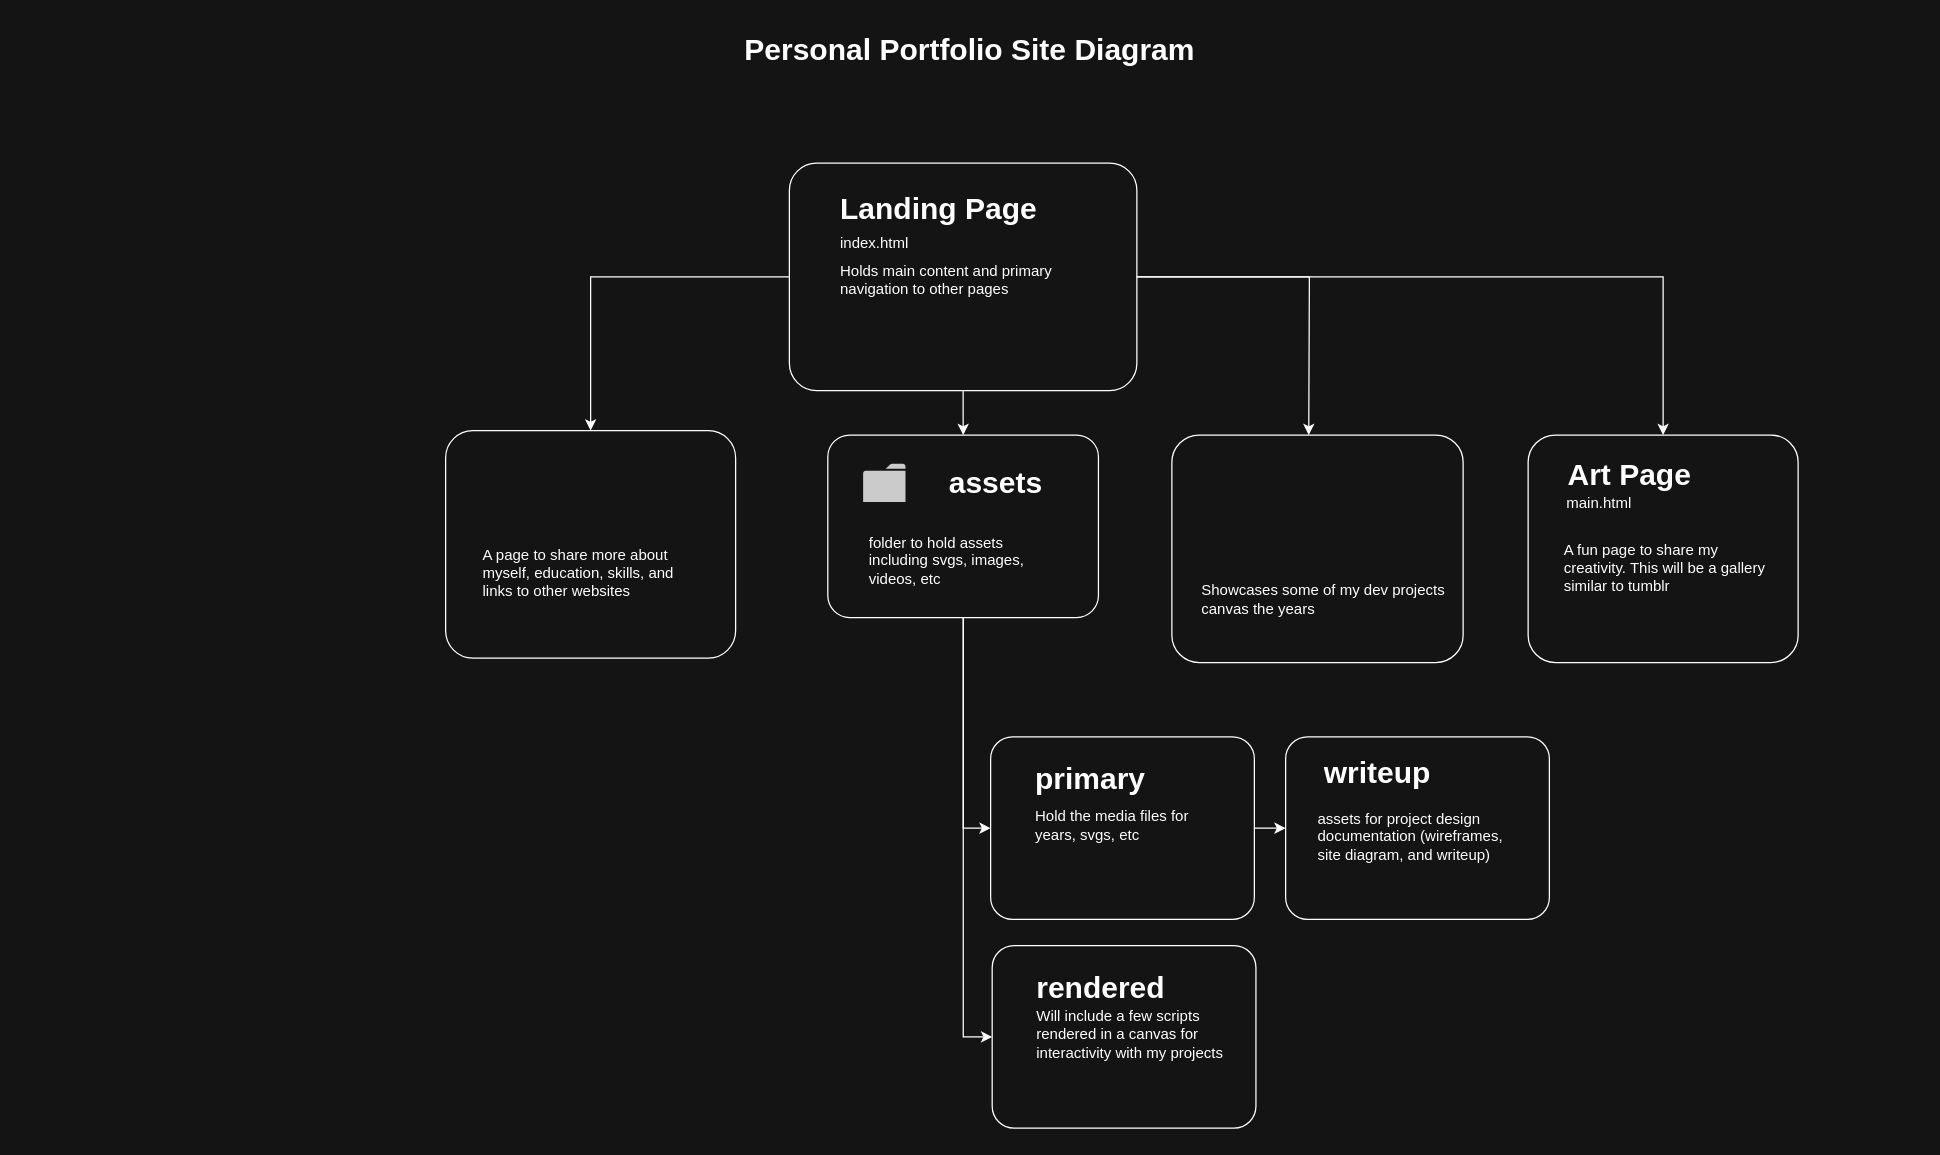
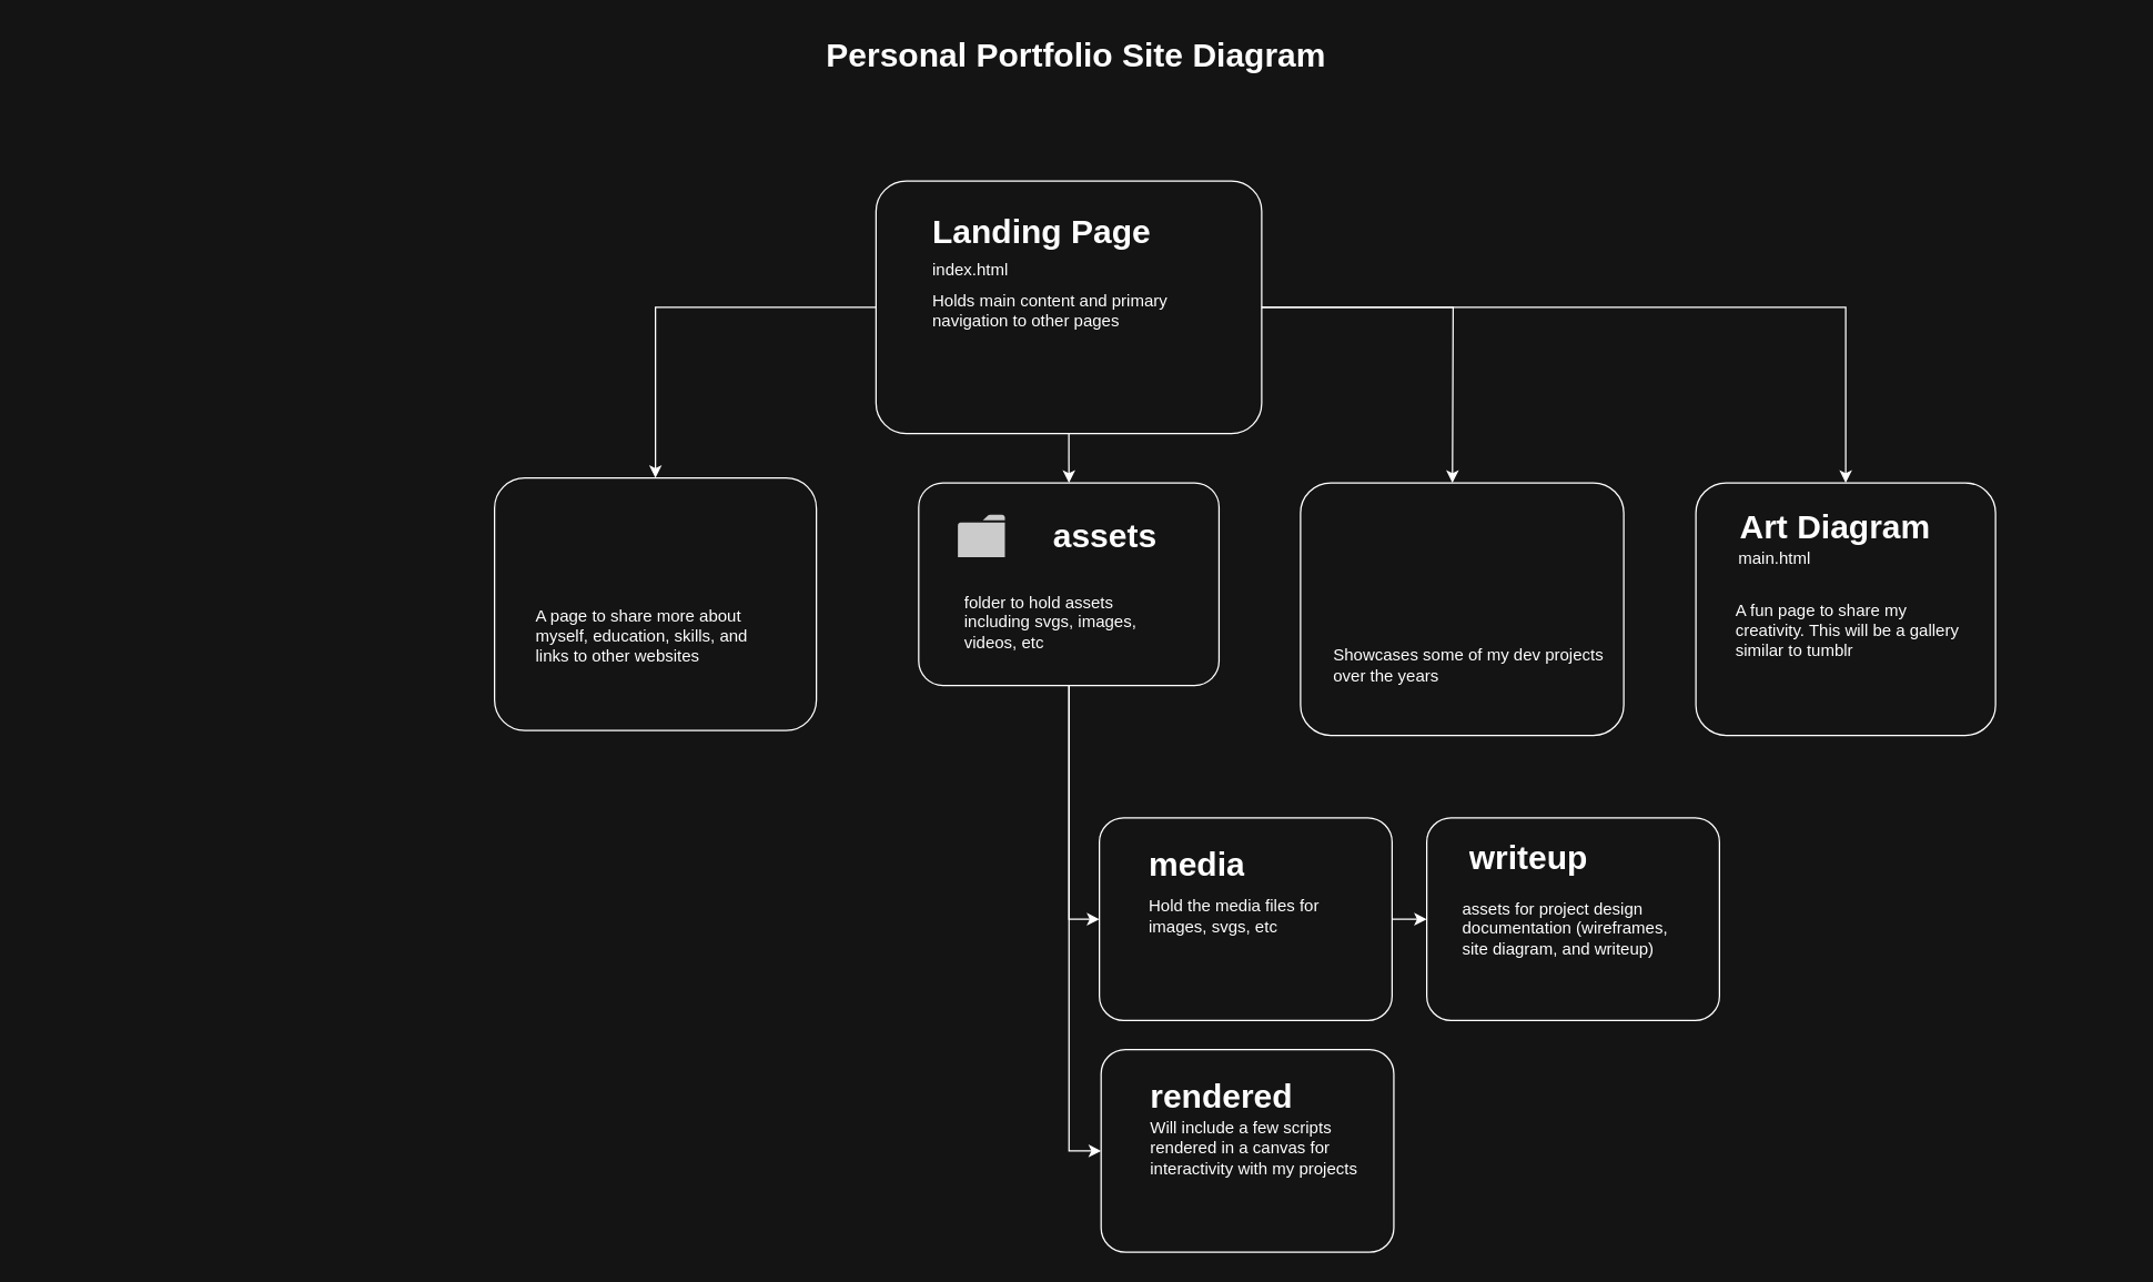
  <mxCell id="0" style=";html=1;" />
  <mxCell id="1" style=";html=1;" parent="0" />
  <mxCell id="2" value="&lt;font color=&quot;#ffffff&quot;&gt;Personal Portfolio Site Diagram&lt;/font&gt;" style="text;html=1;fontSize=24;fontStyle=1;verticalAlign=middle;align=center;" parent="1" vertex="1"><mxGeometry x="20" y="20" width="1510" height="40" as="geometry" /></mxCell>
  <mxCell id="3" style="edgeStyle=orthogonalEdgeStyle;rounded=0;orthogonalLoop=1;jettySize=auto;html=1;entryX=0.5;entryY=0;entryDx=0;entryDy=0;strokeColor=#FFFFFF;" parent="1" source="7" target="12" edge="1"><mxGeometry relative="1" as="geometry"><mxPoint x="1424" y="224" as="targetPoint" /><Array as="points"><mxPoint x="861" y="220" /><mxPoint x="1267" y="221" /></Array></mxGeometry></mxCell>
  <mxCell id="4" style="edgeStyle=orthogonalEdgeStyle;rounded=0;orthogonalLoop=1;jettySize=auto;html=1;entryX=0.5;entryY=0;entryDx=0;entryDy=0;strokeColor=#FFFFFF;" parent="1" source="7" target="9" edge="1"><mxGeometry relative="1" as="geometry"><mxPoint x="99.727" y="235.455" as="targetPoint" /></mxGeometry></mxCell>
  <mxCell id="5" style="edgeStyle=orthogonalEdgeStyle;rounded=0;orthogonalLoop=1;jettySize=auto;html=1;entryX=0.5;entryY=0;entryDx=0;entryDy=0;strokeColor=#FFFFFF;" parent="1" source="7" edge="1"><mxGeometry relative="1" as="geometry"><mxPoint x="1046.5" y="347.5" as="targetPoint" /></mxGeometry></mxCell>
  <mxCell id="6" style="edgeStyle=orthogonalEdgeStyle;rounded=0;orthogonalLoop=1;jettySize=auto;html=1;strokeColor=#FFFFFF;" parent="1" source="7" target="23" edge="1"><mxGeometry relative="1" as="geometry" /></mxCell>
  <mxCell id="7" value="" style="rounded=1;whiteSpace=wrap;html=1;fillColor=none;arcSize=12;strokeColor=#FFFFFF;" parent="1" vertex="1"><mxGeometry x="631" y="130" width="278" height="182" as="geometry" /></mxCell>
  <mxCell id="8" value="&lt;p style=&quot;line-height: 70%;&quot;&gt;&lt;/p&gt;&lt;h1 style=&quot;line-height: 60%;&quot;&gt;&lt;font color=&quot;#ffffff&quot;&gt;Landing Page&lt;/font&gt;&lt;/h1&gt;&lt;div style=&quot;line-height: 60%;&quot;&gt;&lt;font color=&quot;#ffffff&quot;&gt;index.html&lt;/font&gt;&lt;/div&gt;&lt;p&gt;&lt;font color=&quot;#ffffff&quot;&gt;Holds main content and primary&amp;nbsp; navigation to other pages&lt;/font&gt;&lt;/p&gt;&lt;p&gt;&lt;/p&gt;" style="text;html=1;strokeColor=none;fillColor=none;spacing=5;spacingTop=-20;whiteSpace=wrap;overflow=hidden;rounded=0;" parent="1" vertex="1"><mxGeometry x="667" y="154" width="190" height="120" as="geometry" /></mxCell>
  <mxCell id="9" value="" style="rounded=1;whiteSpace=wrap;html=1;fillColor=none;arcSize=12;strokeColor=#FFFFFF;" parent="1" vertex="1"><mxGeometry x="356" y="344" width="232" height="182" as="geometry" /></mxCell>
  <mxCell id="10" style="edgeStyle=none;html=1;entryX=0;entryY=0.5;entryDx=0;entryDy=0;strokeColor=#FFFFFF;" parent="1" source="11" target="30" edge="1"><mxGeometry relative="1" as="geometry" /></mxCell>
  <mxCell id="11" value="" style="rounded=1;whiteSpace=wrap;html=1;fillColor=none;arcSize=12;strokeColor=#FFFFFF;" parent="1" vertex="1"><mxGeometry x="792" y="589" width="211" height="146" as="geometry" /></mxCell>
  <mxCell id="12" value="" style="rounded=1;whiteSpace=wrap;html=1;fillColor=none;arcSize=12;strokeColor=#FFFFFF;" parent="1" vertex="1"><mxGeometry x="1222" y="347.5" width="216" height="182" as="geometry" /></mxCell>
- <mxCell id="13" value="&lt;p style=&quot;line-height: 70%;&quot;&gt;&lt;/p&gt;&lt;h1 style=&quot;line-height: 100%;&quot;&gt;&lt;font color=&quot;#ffffff&quot;&gt;Art Page&lt;/font&gt;&lt;/h1&gt;&lt;p&gt;&lt;/p&gt;" style="text;html=1;strokeColor=none;fillColor=none;spacing=5;spacingTop=-20;whiteSpace=wrap;overflow=hidden;rounded=0;" parent="1" vertex="1"><mxGeometry x="1248.5" y="361.5" width="195" height="38.5" as="geometry" /></mxCell>
+ <mxCell id="13" value="&lt;p style=&quot;line-height: 70%;&quot;&gt;&lt;/p&gt;&lt;h1 style=&quot;line-height: 100%;&quot;&gt;&lt;font color=&quot;#ffffff&quot;&gt;Art Diagram&lt;/font&gt;&lt;/h1&gt;&lt;p&gt;&lt;/p&gt;" style="text;html=1;strokeColor=none;fillColor=none;spacing=5;spacingTop=-20;whiteSpace=wrap;overflow=hidden;rounded=0;" parent="1" vertex="1"><mxGeometry x="1248.5" y="361.5" width="195" height="38.5" as="geometry" /></mxCell>
  <mxCell id="14" value="&lt;font color=&quot;#ffffff&quot;&gt;A fun page to share my creativity. This will be a gallery similar to tumblr&lt;/font&gt;" style="text;html=1;strokeColor=none;fillColor=none;align=left;verticalAlign=middle;whiteSpace=wrap;rounded=0;" parent="1" vertex="1"><mxGeometry x="1248.5" y="428" width="171.5" height="52" as="geometry" /></mxCell>
  <mxCell id="15" value="&lt;font color=&quot;#ffffff&quot;&gt;main.html&lt;/font&gt;" style="text;html=1;strokeColor=none;fillColor=none;align=left;verticalAlign=middle;whiteSpace=wrap;rounded=0;" parent="1" vertex="1"><mxGeometry x="1251" y="391" width="93" height="21" as="geometry" /></mxCell>
  <mxCell id="16" value="" style="rounded=1;whiteSpace=wrap;html=1;fillColor=none;arcSize=12;strokeColor=#FFFFFF;" parent="1" vertex="1"><mxGeometry x="937" y="347.5" width="233" height="182" as="geometry" /></mxCell>
- <mxCell id="17" value="&lt;font color=&quot;#ffffff&quot;&gt;Showcases some of my dev projects canvas the years&lt;/font&gt;" style="text;html=1;strokeColor=none;fillColor=none;align=left;verticalAlign=middle;whiteSpace=wrap;rounded=0;" parent="1" vertex="1"><mxGeometry x="958.5" y="452.5" width="214" height="52" as="geometry" /></mxCell>
- <mxCell id="18" value="&lt;p style=&quot;line-height: 70%;&quot;&gt;&lt;/p&gt;&lt;h1 style=&quot;line-height: 100%;&quot;&gt;&lt;font color=&quot;#ffffff&quot;&gt;primary&lt;/font&gt;&lt;/h1&gt;&lt;p&gt;&lt;/p&gt;" style="text;html=1;strokeColor=none;fillColor=none;spacing=5;spacingTop=-20;whiteSpace=wrap;overflow=hidden;rounded=0;" parent="1" vertex="1"><mxGeometry x="822.5" y="605" width="101.5" height="33" as="geometry" /></mxCell>
- <mxCell id="19" value="&lt;font color=&quot;#ffffff&quot;&gt;Hold the media files for years, svgs, etc&lt;/font&gt;" style="text;html=1;strokeColor=none;fillColor=none;align=left;verticalAlign=middle;whiteSpace=wrap;rounded=0;" parent="1" vertex="1"><mxGeometry x="826" y="634" width="160" height="52" as="geometry" /></mxCell>
+ <mxCell id="17" value="&lt;font color=&quot;#ffffff&quot;&gt;Showcases some of my dev projects over the years&lt;/font&gt;" style="text;html=1;strokeColor=none;fillColor=none;align=left;verticalAlign=middle;whiteSpace=wrap;rounded=0;" parent="1" vertex="1"><mxGeometry x="958.5" y="452.5" width="214" height="52" as="geometry" /></mxCell>
+ <mxCell id="18" value="&lt;p style=&quot;line-height: 70%;&quot;&gt;&lt;/p&gt;&lt;h1 style=&quot;line-height: 100%;&quot;&gt;&lt;font color=&quot;#ffffff&quot;&gt;media&lt;/font&gt;&lt;/h1&gt;&lt;p&gt;&lt;/p&gt;" style="text;html=1;strokeColor=none;fillColor=none;spacing=5;spacingTop=-20;whiteSpace=wrap;overflow=hidden;rounded=0;" parent="1" vertex="1"><mxGeometry x="822.5" y="605" width="101.5" height="33" as="geometry" /></mxCell>
+ <mxCell id="19" value="&lt;font color=&quot;#ffffff&quot;&gt;Hold the media files for images, svgs, etc&lt;/font&gt;" style="text;html=1;strokeColor=none;fillColor=none;align=left;verticalAlign=middle;whiteSpace=wrap;rounded=0;" parent="1" vertex="1"><mxGeometry x="826" y="634" width="160" height="52" as="geometry" /></mxCell>
  <mxCell id="20" value="&lt;font color=&quot;#ffffff&quot;&gt;A page to share more about myself, education, skills, and links to other websites&lt;/font&gt;" style="text;html=1;strokeColor=none;fillColor=none;align=left;verticalAlign=middle;whiteSpace=wrap;rounded=0;" parent="1" vertex="1"><mxGeometry x="384" y="443" width="166" height="30" as="geometry" /></mxCell>
  <mxCell id="21" style="edgeStyle=orthogonalEdgeStyle;rounded=0;orthogonalLoop=1;jettySize=auto;html=1;entryX=0;entryY=0.5;entryDx=0;entryDy=0;strokeColor=#FFFFFF;" parent="1" source="23" target="26" edge="1"><mxGeometry relative="1" as="geometry"><mxPoint x="770" y="847.487" as="targetPoint" /></mxGeometry></mxCell>
  <mxCell id="22" style="edgeStyle=orthogonalEdgeStyle;rounded=0;orthogonalLoop=1;jettySize=auto;html=1;entryX=0;entryY=0.5;entryDx=0;entryDy=0;strokeColor=#FFFFFF;" parent="1" source="23" target="11" edge="1"><mxGeometry relative="1" as="geometry" /></mxCell>
  <mxCell id="23" value="" style="rounded=1;whiteSpace=wrap;html=1;fillColor=none;arcSize=12;strokeColor=#FFFFFF;" parent="1" vertex="1"><mxGeometry x="661.75" y="347.5" width="216.5" height="146" as="geometry" /></mxCell>
  <mxCell id="24" value="&lt;p style=&quot;line-height: 70%;&quot;&gt;&lt;/p&gt;&lt;h1 style=&quot;line-height: 100%;&quot;&gt;&lt;font color=&quot;#ffffff&quot;&gt;assets&lt;/font&gt;&lt;/h1&gt;&lt;p&gt;&lt;/p&gt;" style="text;html=1;strokeColor=none;fillColor=none;spacing=5;spacingTop=-20;whiteSpace=wrap;overflow=hidden;rounded=0;" parent="1" vertex="1"><mxGeometry x="754" y="368.25" width="85" height="40.5" as="geometry" /></mxCell>
  <mxCell id="25" value="&lt;font color=&quot;#ffffff&quot;&gt;folder to hold assets including svgs, images, videos, etc&lt;/font&gt;" style="text;html=1;strokeColor=none;fillColor=none;align=left;verticalAlign=middle;whiteSpace=wrap;rounded=0;" parent="1" vertex="1"><mxGeometry x="692.58" y="427.75" width="144" height="40.5" as="geometry" /></mxCell>
  <mxCell id="26" value="" style="rounded=1;whiteSpace=wrap;html=1;fillColor=none;arcSize=12;strokeColor=#FFFFFF;" parent="1" vertex="1"><mxGeometry x="793.25" y="756" width="211" height="146" as="geometry" /></mxCell>
  <mxCell id="27" value="&lt;p style=&quot;line-height: 70%;&quot;&gt;&lt;/p&gt;&lt;h1 style=&quot;line-height: 100%;&quot;&gt;&lt;font color=&quot;#ffffff&quot;&gt;rendered&lt;/font&gt;&lt;/h1&gt;&lt;p&gt;&lt;/p&gt;" style="text;html=1;strokeColor=none;fillColor=none;spacing=5;spacingTop=-20;whiteSpace=wrap;overflow=hidden;rounded=0;" parent="1" vertex="1"><mxGeometry x="823.75" y="772" width="195" height="33" as="geometry" /></mxCell>
  <mxCell id="28" value="&lt;font color=&quot;#ffffff&quot;&gt;Will include a few scripts rendered in a canvas for interactivity with my projects&lt;/font&gt;" style="text;html=1;strokeColor=none;fillColor=none;align=left;verticalAlign=middle;whiteSpace=wrap;rounded=0;" parent="1" vertex="1"><mxGeometry x="827.25" y="801" width="160" height="52" as="geometry" /></mxCell>
  <mxCell id="29" value="" style="sketch=0;pointerEvents=1;shadow=0;dashed=0;html=1;strokeColor=none;labelPosition=center;verticalLabelPosition=bottom;verticalAlign=top;outlineConnect=0;align=center;shape=mxgraph.office.concepts.folder;fillColor=#CCCBCB;" parent="1" vertex="1"><mxGeometry x="690" y="370.5" width="33.89" height="30.5" as="geometry" /></mxCell>
  <mxCell id="30" value="" style="rounded=1;whiteSpace=wrap;html=1;fillColor=none;arcSize=12;strokeColor=#FFFFFF;" parent="1" vertex="1"><mxGeometry x="1028" y="589" width="211" height="146" as="geometry" /></mxCell>
  <mxCell id="31" value="&lt;p style=&quot;line-height: 70%;&quot;&gt;&lt;/p&gt;&lt;h1 style=&quot;line-height: 100%;&quot;&gt;&lt;font color=&quot;#ffffff&quot;&gt;writeup&lt;/font&gt;&lt;/h1&gt;&lt;p&gt;&lt;/p&gt;" style="text;html=1;strokeColor=none;fillColor=none;spacing=5;spacingTop=-20;whiteSpace=wrap;overflow=hidden;rounded=0;" parent="1" vertex="1"><mxGeometry x="1054" y="600" width="101.5" height="33" as="geometry" /></mxCell>
  <mxCell id="32" value="&lt;font color=&quot;#ffffff&quot;&gt;assets for project design documentation (wireframes, site diagram, and writeup)&lt;/font&gt;" style="text;html=1;strokeColor=none;fillColor=none;align=left;verticalAlign=middle;whiteSpace=wrap;rounded=0;" parent="1" vertex="1"><mxGeometry x="1051.5" y="643" width="160" height="52" as="geometry" /></mxCell>
